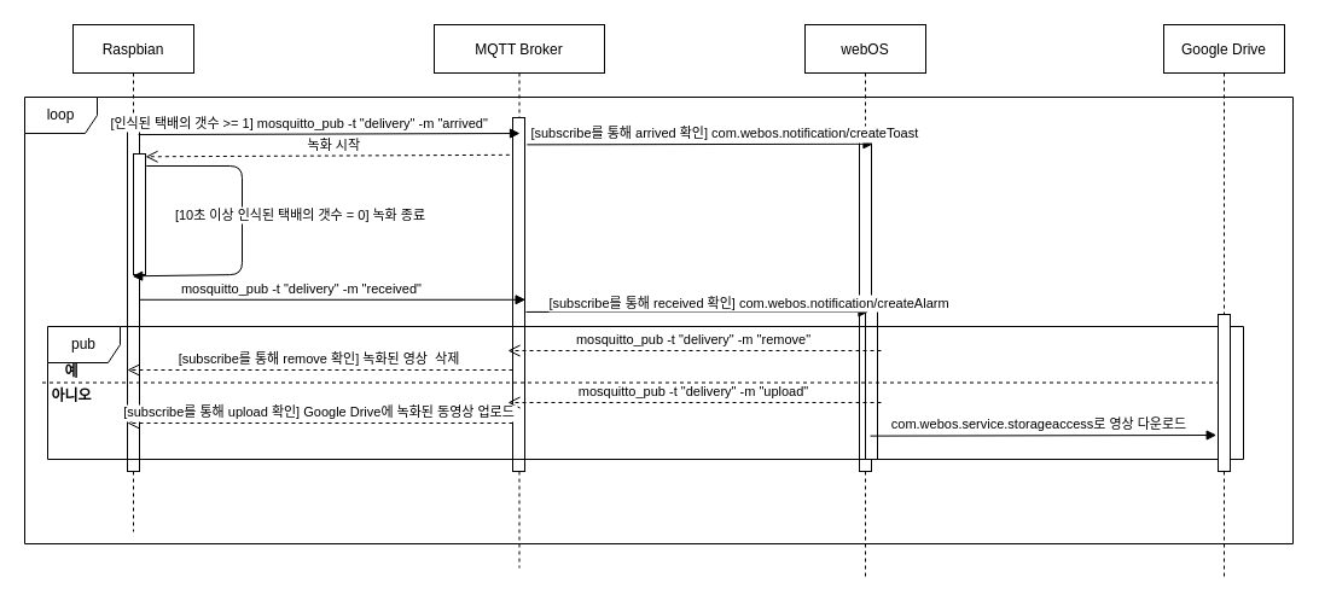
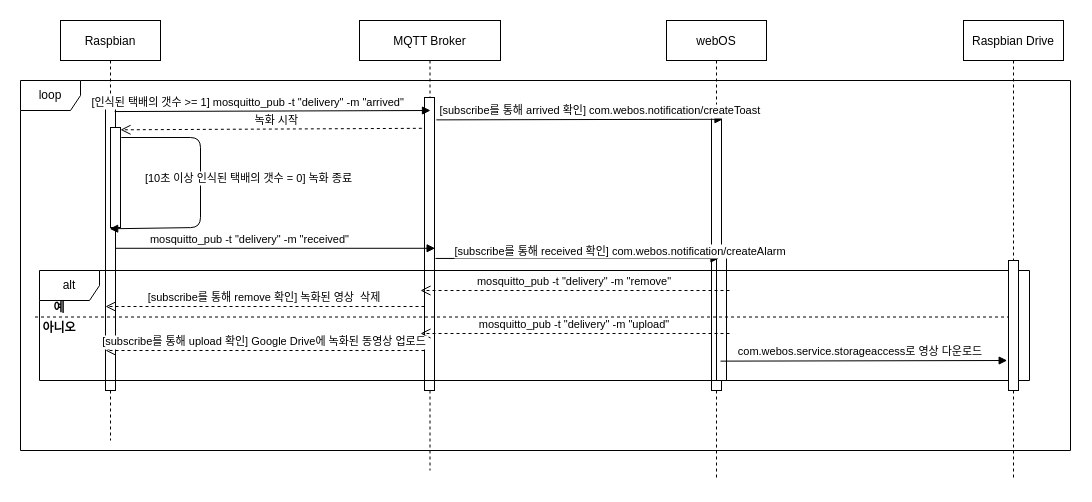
  <mxCell id="0" />
  <mxCell id="1" parent="0" />
  <mxCell id="2" value="loop" style="shape=umlFrame;whiteSpace=wrap;html=1;" vertex="1" parent="1"><mxGeometry x="20" y="80" width="1050" height="370" as="geometry" /></mxCell>
  <mxCell id="3" value="webOS" style="shape=umlLifeline;perimeter=lifelinePerimeter;container=1;collapsible=0;recursiveResize=0;rounded=0;shadow=0;strokeWidth=1;" parent="1" vertex="1"><mxGeometry x="666" y="20" width="100" height="460" as="geometry" /></mxCell>
  <mxCell id="4" value="" style="points=[];perimeter=orthogonalPerimeter;rounded=0;shadow=0;strokeWidth=1;" parent="3" vertex="1"><mxGeometry x="45" y="97" width="10" height="273" as="geometry" /></mxCell>
  <mxCell id="5" value="" style="points=[];perimeter=orthogonalPerimeter;rounded=0;shadow=0;strokeWidth=1;" parent="3" vertex="1"><mxGeometry x="50" y="236" width="10" height="124" as="geometry" /></mxCell>
  <mxCell id="6" value="Raspbian" style="shape=umlLifeline;perimeter=lifelinePerimeter;container=1;collapsible=0;recursiveResize=0;rounded=0;shadow=0;strokeWidth=1;" parent="1" vertex="1"><mxGeometry x="60" y="20" width="100" height="420" as="geometry" /></mxCell>
  <mxCell id="7" value="" style="points=[];perimeter=orthogonalPerimeter;rounded=0;shadow=0;strokeWidth=1;" parent="6" vertex="1"><mxGeometry x="45" y="77" width="10" height="293" as="geometry" /></mxCell>
  <mxCell id="8" value="" style="points=[];perimeter=orthogonalPerimeter;rounded=0;shadow=0;strokeWidth=1;" vertex="1" parent="6"><mxGeometry x="50" y="107" width="10" height="100" as="geometry" /></mxCell>
  <mxCell id="9" value="[10초 이상 인식된 택배의 갯수 = 0] 녹화 종료 " style="verticalAlign=bottom;endArrow=block;shadow=0;strokeWidth=1;startArrow=none;exitX=1.077;exitY=0.1;exitDx=0;exitDy=0;exitPerimeter=0;entryX=-0.084;entryY=1.013;entryDx=0;entryDy=0;entryPerimeter=0;" edge="1" parent="6" source="8" target="8"><mxGeometry x="-0.006" y="50" relative="1" as="geometry"><mxPoint x="60" y="119" as="sourcePoint" /><mxPoint x="235.17" y="176.68" as="targetPoint" /><mxPoint as="offset" /><Array as="points"><mxPoint x="140" y="117" /><mxPoint x="140" y="207" /></Array></mxGeometry></mxCell>
  <mxCell id="10" value="녹화 시작" style="verticalAlign=bottom;endArrow=open;dashed=1;endSize=8;shadow=0;strokeWidth=1;entryX=1;entryY=0.023;entryDx=0;entryDy=0;entryPerimeter=0;exitX=0.933;exitY=0.105;exitDx=0;exitDy=0;exitPerimeter=0;" edge="1" parent="1" source="12" target="8"><mxGeometry relative="1" as="geometry"><mxPoint x="120" y="127" as="targetPoint" /><mxPoint x="429" y="130" as="sourcePoint" /></mxGeometry></mxCell>
  <mxCell id="11" value="MQTT Broker" style="shape=umlLifeline;perimeter=lifelinePerimeter;container=1;collapsible=0;recursiveResize=0;rounded=0;shadow=0;strokeWidth=1;" vertex="1" parent="1"><mxGeometry x="359" y="20" width="141" height="450" as="geometry" /></mxCell>
  <mxCell id="12" value="" style="points=[];perimeter=orthogonalPerimeter;rounded=0;shadow=0;strokeWidth=1;" vertex="1" parent="11"><mxGeometry x="65" y="77" width="10" height="293" as="geometry" /></mxCell>
  <mxCell id="13" value="" style="endArrow=none;dashed=1;html=1;rounded=0;exitX=-0.006;exitY=0.505;exitDx=0;exitDy=0;exitPerimeter=0;" edge="1" parent="11" target="26"><mxGeometry width="50" height="50" relative="1" as="geometry"><mxPoint x="-324.5" y="296.5" as="sourcePoint" /><mxPoint x="432.25" y="296.9" as="targetPoint" /></mxGeometry></mxCell>
  <mxCell id="14" value="예" style="text;align=center;fontStyle=1;verticalAlign=middle;spacingLeft=3;spacingRight=3;strokeColor=none;rotatable=0;points=[[0,0.5],[1,0.5]];portConstraint=eastwest;" vertex="1" parent="11"><mxGeometry x="-320" y="280" width="40" height="13" as="geometry" /></mxCell>
  <mxCell id="15" value="아니오" style="text;align=center;fontStyle=1;verticalAlign=middle;spacingLeft=3;spacingRight=3;strokeColor=none;rotatable=0;points=[[0,0.5],[1,0.5]];portConstraint=eastwest;" vertex="1" parent="11"><mxGeometry x="-320" y="300" width="40" height="13" as="geometry" /></mxCell>
  <mxCell id="16" value="mosquitto_pub -t &quot;delivery&quot; -m &quot;remove&quot;" style="verticalAlign=bottom;endArrow=open;dashed=1;endSize=8;shadow=0;strokeWidth=1;" edge="1" parent="11"><mxGeometry relative="1" as="geometry"><mxPoint x="61" y="270" as="targetPoint" /><mxPoint x="370" y="270" as="sourcePoint" /></mxGeometry></mxCell>
  <mxCell id="17" value="mosquitto_pub -t &quot;delivery&quot; -m &quot;upload&quot;" style="verticalAlign=bottom;endArrow=open;dashed=1;endSize=8;shadow=0;strokeWidth=1;" edge="1" parent="11"><mxGeometry relative="1" as="geometry"><mxPoint x="61" y="313" as="targetPoint" /><mxPoint x="370" y="313" as="sourcePoint" /></mxGeometry></mxCell>
  <mxCell id="18" value="[subscribe를 통해 upload 확인] Google Drive에 녹화된 동영상 업로드" style="verticalAlign=bottom;endArrow=open;dashed=1;endSize=8;shadow=0;strokeWidth=1;" edge="1" parent="11" source="12"><mxGeometry relative="1" as="geometry"><mxPoint x="-254" y="330" as="targetPoint" /><mxPoint x="55" y="330" as="sourcePoint" /></mxGeometry></mxCell>
  <mxCell id="19" value="com.webos.service.storageaccess로 영상 다운로드" style="verticalAlign=bottom;endArrow=block;shadow=0;strokeWidth=1;entryX=1.15;entryY=0.021;entryDx=0;entryDy=0;entryPerimeter=0;exitX=1.183;exitY=0.09;exitDx=0;exitDy=0;exitPerimeter=0;" edge="1" parent="11"><mxGeometry x="-0.023" relative="1" as="geometry"><mxPoint x="361" y="340.64" as="sourcePoint" /><mxPoint x="647.67" y="340.003" as="targetPoint" /><mxPoint as="offset" /></mxGeometry></mxCell>
- <mxCell id="20" value="pub" style="shape=umlFrame;whiteSpace=wrap;html=1;" vertex="1" parent="11"><mxGeometry x="-320" y="250" width="990" height="110" as="geometry" /></mxCell>
+ <mxCell id="20" value="alt" style="shape=umlFrame;whiteSpace=wrap;html=1;" vertex="1" parent="11"><mxGeometry x="-320" y="250" width="990" height="110" as="geometry" /></mxCell>
  <mxCell id="21" value="[인식된 택배의 갯수 &gt;= 1] mosquitto_pub -t &quot;delivery&quot; -m &quot;arrived&quot; " style="verticalAlign=bottom;endArrow=block;shadow=0;strokeWidth=1;exitX=0.917;exitY=0.048;exitDx=0;exitDy=0;exitPerimeter=0;" edge="1" parent="1" source="7"><mxGeometry x="-0.147" relative="1" as="geometry"><mxPoint x="130" y="110" as="sourcePoint" /><mxPoint x="430" y="110" as="targetPoint" /><mxPoint as="offset" /></mxGeometry></mxCell>
  <mxCell id="22" value="[subscribe를 통해 arrived 확인] com.webos.notification/createToast" style="verticalAlign=bottom;endArrow=block;shadow=0;strokeWidth=1;entryX=1.15;entryY=0.021;entryDx=0;entryDy=0;entryPerimeter=0;exitX=1.183;exitY=0.09;exitDx=0;exitDy=0;exitPerimeter=0;" edge="1" parent="1"><mxGeometry x="0.145" relative="1" as="geometry"><mxPoint x="435.83" y="119.37" as="sourcePoint" /><mxPoint x="722.5" y="118.733" as="targetPoint" /><mxPoint as="offset" /></mxGeometry></mxCell>
  <mxCell id="23" value="mosquitto_pub -t &quot;delivery&quot; -m &quot;received&quot; " style="verticalAlign=bottom;endArrow=block;shadow=0;strokeWidth=1;entryX=1.061;entryY=0.658;entryDx=0;entryDy=0;entryPerimeter=0;" edge="1" parent="1"><mxGeometry x="-0.147" relative="1" as="geometry"><mxPoint x="115" y="247.794" as="sourcePoint" /><mxPoint x="434.61" y="247.794" as="targetPoint" /><mxPoint as="offset" /></mxGeometry></mxCell>
  <mxCell id="24" value="[subscribe를 통해 received 확인] com.webos.notification/createAlarm" style="verticalAlign=bottom;endArrow=block;shadow=0;strokeWidth=1;entryX=0.15;entryY=0.017;entryDx=0;entryDy=0;entryPerimeter=0;" edge="1" parent="1"><mxGeometry x="0.305" y="-2" relative="1" as="geometry"><mxPoint x="435" y="257.938" as="sourcePoint" /><mxPoint x="718.5" y="257.938" as="targetPoint" /><mxPoint as="offset" /></mxGeometry></mxCell>
  <mxCell id="25" value="[subscribe를 통해 remove 확인] 녹화된 영상  삭제" style="verticalAlign=bottom;endArrow=open;dashed=1;endSize=8;shadow=0;strokeWidth=1;" edge="1" parent="1"><mxGeometry relative="1" as="geometry"><mxPoint x="105" y="306" as="targetPoint" /><mxPoint x="424" y="306" as="sourcePoint" /></mxGeometry></mxCell>
- <mxCell id="26" value="Google Drive" style="shape=umlLifeline;perimeter=lifelinePerimeter;container=1;collapsible=0;recursiveResize=0;rounded=0;shadow=0;strokeWidth=1;" vertex="1" parent="1"><mxGeometry x="963" y="20" width="100" height="460" as="geometry" /></mxCell>
+ <mxCell id="26" value="Raspbian Drive" style="shape=umlLifeline;perimeter=lifelinePerimeter;container=1;collapsible=0;recursiveResize=0;rounded=0;shadow=0;strokeWidth=1;" vertex="1" parent="1"><mxGeometry x="963" y="20" width="100" height="460" as="geometry" /></mxCell>
  <mxCell id="27" value="" style="points=[];perimeter=orthogonalPerimeter;rounded=0;shadow=0;strokeWidth=1;" vertex="1" parent="26"><mxGeometry x="45" y="240" width="10" height="130" as="geometry" /></mxCell>
